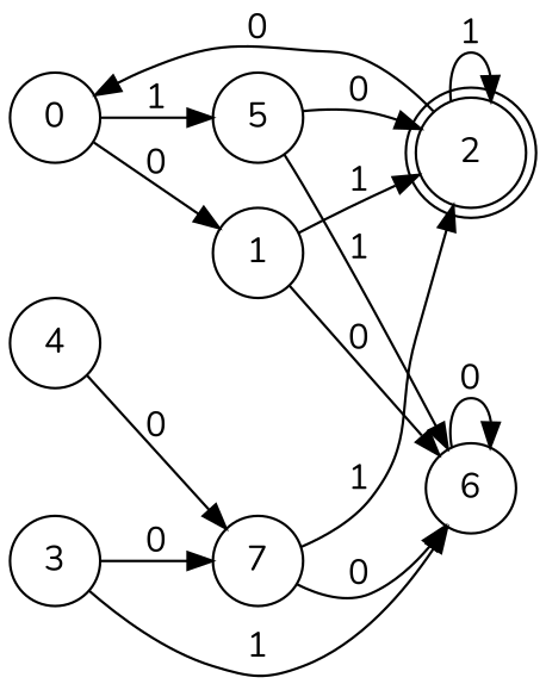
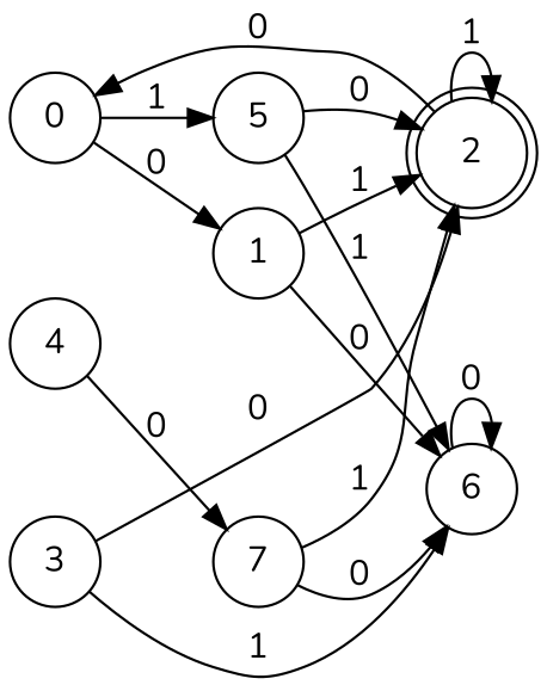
  digraph {
    fontname=Nunito
    rankdir=LR
    node [fontname=Nunito shape=circle]
    edge [fontname=Nunito]
    0
    1
    5
    6
    2 [shape=doublecircle]
    4
    7
    3
    0 -> 1 [label=0]
    0 -> 5 [label=1]
    1 -> 6 [label=0]
    1 -> 2 [label=1]
    5 -> 6 [label=1]
    5 -> 2 [label=0]
    6 -> 6 [label=0]
    2 -> 0 [label=0]
    2 -> 2 [label=1]
    4 -> 7 [label=0]
    7 -> 6 [label=0]
    7 -> 2 [label=1]
    3 -> 6 [label=1]
-   3 -> 7 [label=0]
+   3 -> 2 [label=0]
  }
